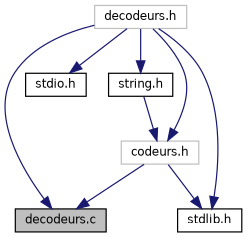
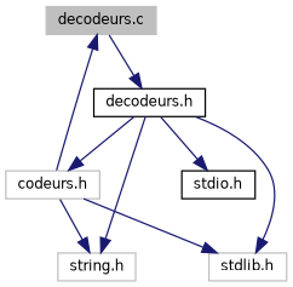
  digraph {
    node [color=black fillcolor=white fontname=Helvetica fontsize=10 shape=record style=filled]
    edge [color=midnightblue fontname=Helvetica fontsize=10 labelfontname=Helvetica labelfontsize=10 style=solid]
-   n1 [fillcolor=grey75 fontcolor=black height=0.2 label="decodeurs.c" width=0.4]
-   n2 [color=grey75 height=0.2 label="decodeurs.h" width=0.4]
+   n1 [color=grey75 fillcolor=grey75 fontcolor=black height=0.2 label="decodeurs.c" width=0.4]
+   n2 [height=0.2 label="decodeurs.h" width=0.4]
    n3 [height=0.2 label="stdio.h" width=0.4]
-   n4 [height=0.2 label="stdlib.h" width=0.4]
-   n5 [height=0.2 label="string.h" width=0.4]
+   n4 [color=grey75 height=0.2 label="stdlib.h" width=0.4]
+   n5 [color=grey75 height=0.2 label="string.h" width=0.4]
    n6 [color=grey75 height=0.2 label="codeurs.h" width=0.4]
-   n2 -> n1
+   n1 -> n2
    n2 -> n3
    n2 -> n4
    n2 -> n5
    n2 -> n6
    n6 -> n1
    n6 -> n4
-   n5 -> n6
+   n6 -> n5
  }
